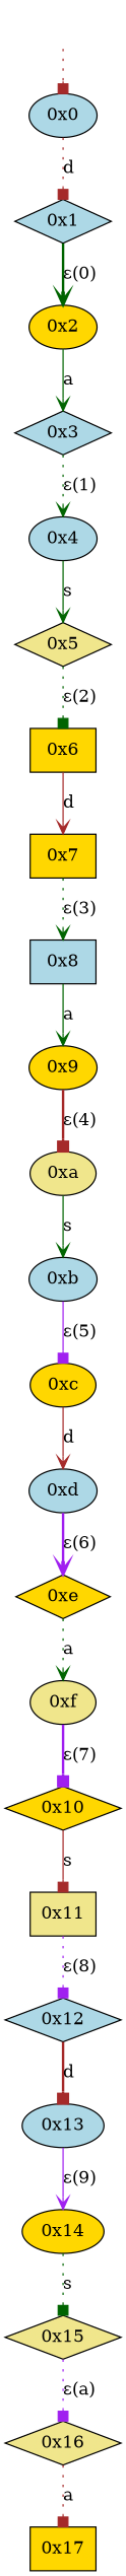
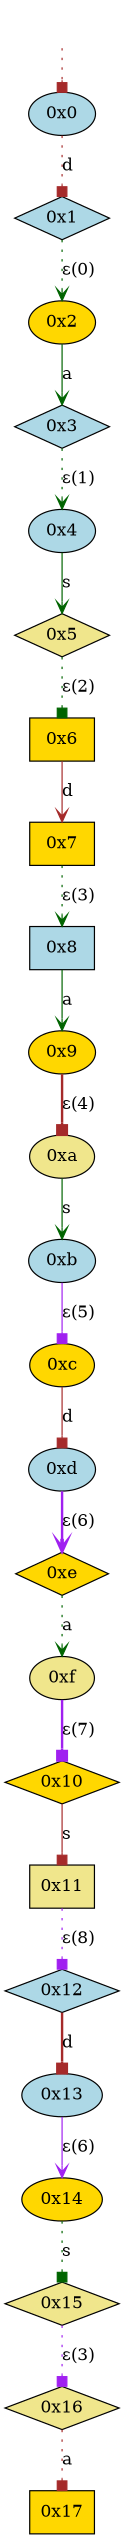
  digraph {
    node [style=filled fillcolor=lightblue shape=ellipse]
    edge [arrowhead=box color=darkgreen style=dotted]
    fake [style=invisible fillcolor="" shape=""]
    "0x0" [root=true]
    "0x1" [shape=diamond]
    "0x2" [fillcolor=gold]
    "0x3" [shape=diamond]
    "0x4"
    "0x5" [fillcolor=khaki shape=diamond]
    "0x6" [fillcolor=gold shape=box]
    "0x7" [fillcolor=gold shape=box]
    "0x8" [shape=box]
    "0x9" [fillcolor=gold]
    "0xa" [fillcolor=khaki]
    "0xb"
    "0xc" [fillcolor=gold]
    "0xd"
    "0xe" [fillcolor=gold shape=diamond]
    "0xf" [fillcolor=khaki]
    "0x10" [fillcolor=gold shape=diamond]
    "0x11" [fillcolor=khaki shape=box]
    "0x12" [shape=diamond]
    "0x13"
    "0x14" [fillcolor=gold]
    "0x15" [fillcolor=khaki shape=diamond]
    "0x16" [fillcolor=khaki shape=diamond]
    "0x17" [fillcolor=gold shape=box]
    fake -> "0x0" [color=brown]
    "0x0" -> "0x1" [color=brown label=d]
-   "0x1" -> "0x2" [arrowhead=vee label="ε(0)" style=bold]
+   "0x1" -> "0x2" [arrowhead=vee label="ε(0)"]
    "0x2" -> "0x3" [arrowhead=vee label=a style=solid]
    "0x3" -> "0x4" [arrowhead=vee label="ε(1)"]
    "0x4" -> "0x5" [arrowhead=vee label=s style=solid]
    "0x5" -> "0x6" [label="ε(2)"]
    "0x6" -> "0x7" [arrowhead=vee color=brown label=d style=solid]
    "0x7" -> "0x8" [arrowhead=vee label="ε(3)"]
    "0x8" -> "0x9" [arrowhead=vee label=a style=solid]
    "0x9" -> "0xa" [color=brown label="ε(4)" style=bold]
    "0xa" -> "0xb" [arrowhead=vee label=s style=solid]
    "0xb" -> "0xc" [color=purple label="ε(5)" style=solid]
-   "0xc" -> "0xd" [arrowhead=vee color=brown label=d style=solid]
+   "0xc" -> "0xd" [color=brown label=d style=solid]
    "0xd" -> "0xe" [arrowhead=vee color=purple label="ε(6)" style=bold]
    "0xe" -> "0xf" [arrowhead=vee label=a]
    "0xf" -> "0x10" [color=purple label="ε(7)" style=bold]
    "0x10" -> "0x11" [color=brown label=s style=solid]
    "0x11" -> "0x12" [color=purple label="ε(8)"]
    "0x12" -> "0x13" [color=brown label=d style=bold]
-   "0x13" -> "0x14" [arrowhead=vee color=purple label="ε(9)" style=solid]
+   "0x13" -> "0x14" [arrowhead=vee color=purple label="ε(6)" style=solid]
    "0x14" -> "0x15" [label=s]
-   "0x15" -> "0x16" [color=purple label="ε(a)"]
+   "0x15" -> "0x16" [color=purple label="ε(3)"]
    "0x16" -> "0x17" [color=brown label=a]
  }
